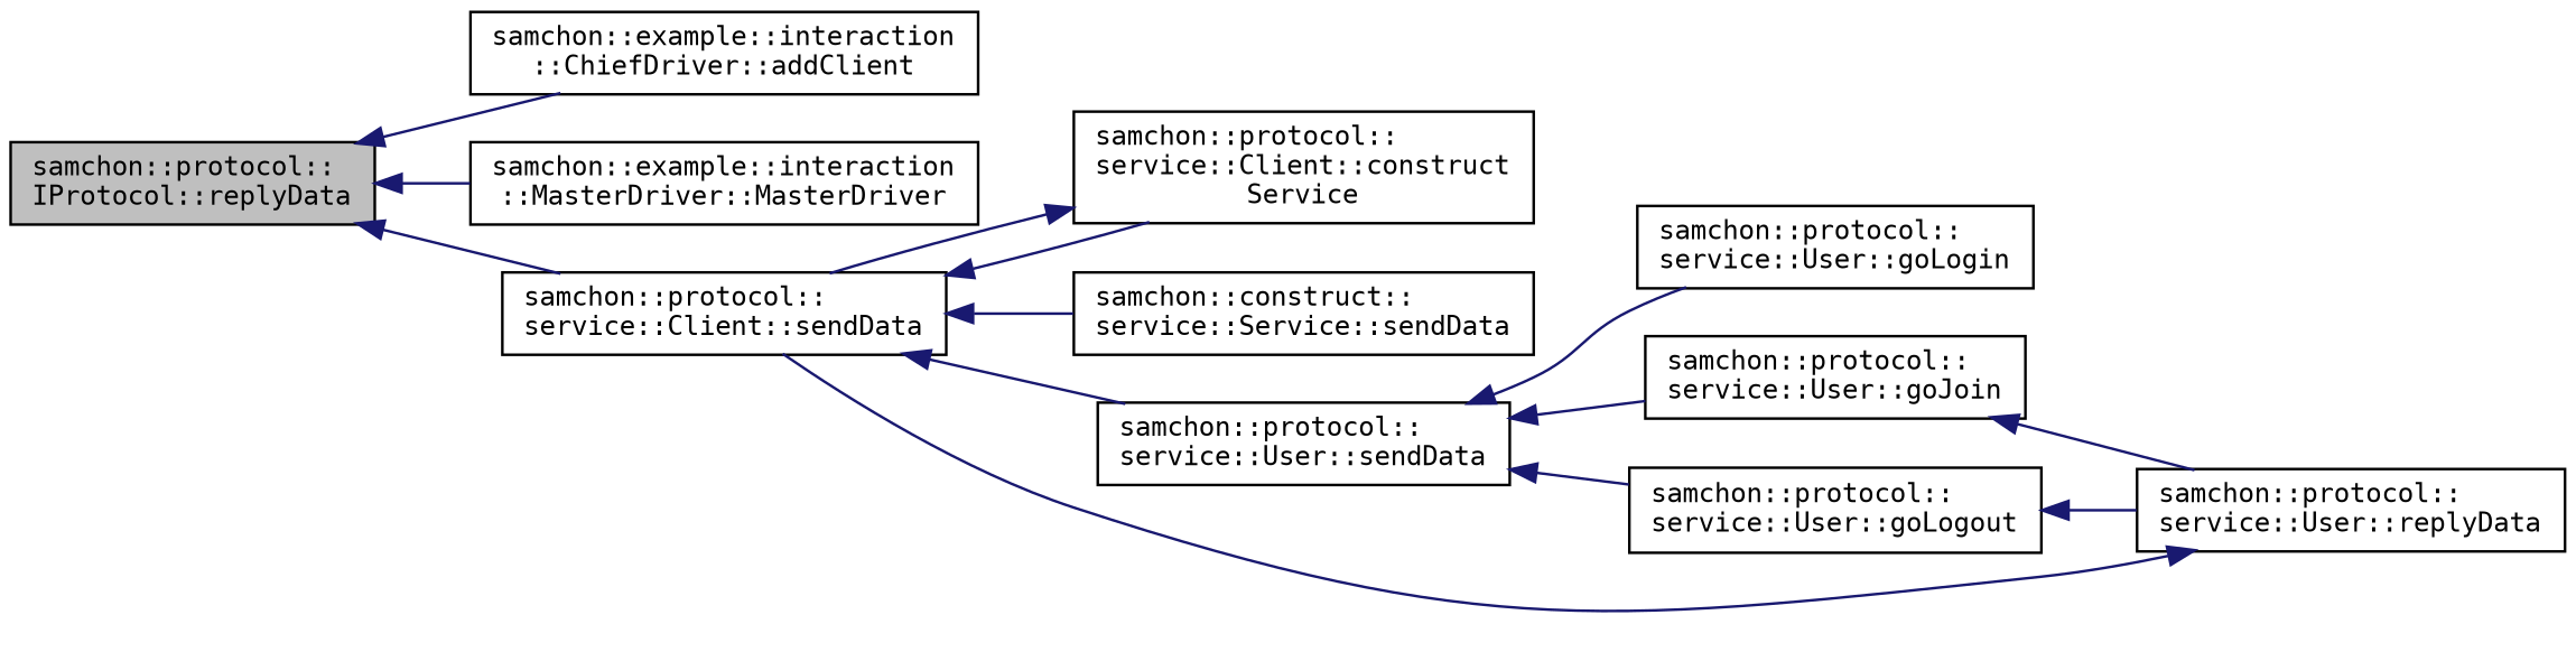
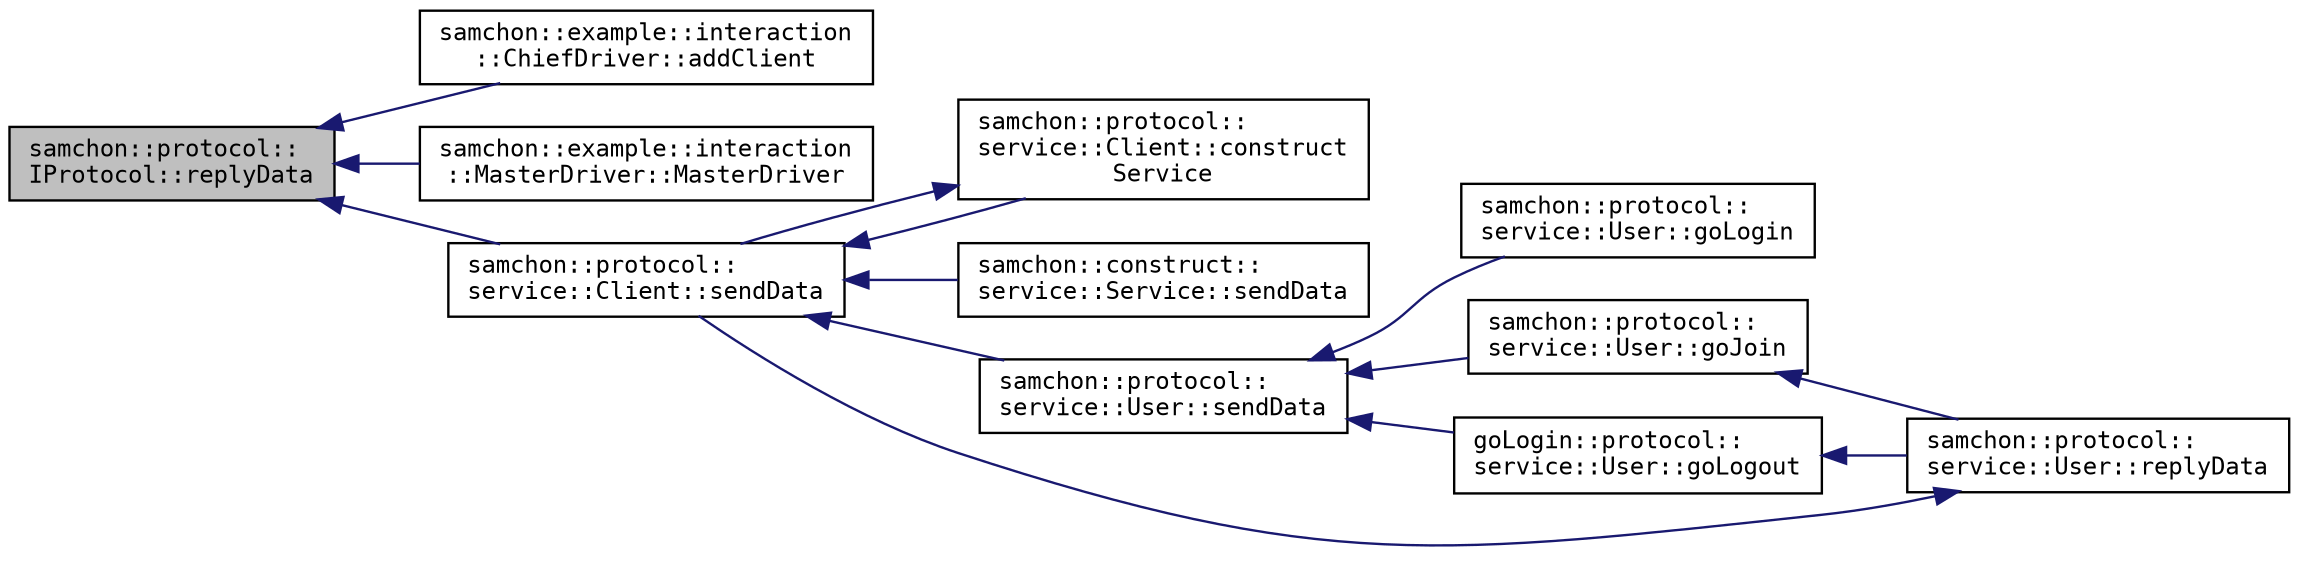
  digraph {
    fontname="DejaVu Sans Mono"
    rankdir=LR
    node [color=black fillcolor=white fontname="DejaVu Sans Mono" fontsize=10 shape=record style=filled]
    edge [color=midnightblue dir=back fontname="DejaVu Sans Mono" fontsize=10 labelfontname=Helvetica labelfontsize=10 style=solid]
    n1 [fillcolor=grey75 fontcolor=black height=0.2 label="samchon::protocol::\lIProtocol::replyData" width=0.4]
    n2 [height=0.2 label="samchon::example::interaction\l::ChiefDriver::addClient" width=0.4]
    n3 [height=0.2 label="samchon::example::interaction\l::MasterDriver::MasterDriver" width=0.4]
    n4 [height=0.2 label="samchon::protocol::\lservice::Client::sendData" width=0.4]
    n5 [height=0.2 label="samchon::protocol::\lservice::Client::construct\lService" width=0.4]
    n6 [height=0.2 label="samchon::construct::\lservice::Service::sendData" width=0.4]
    n7 [height=0.2 label="samchon::protocol::\lservice::User::sendData" width=0.4]
    n8 [height=0.2 label="samchon::protocol::\lservice::User::goLogin" width=0.4]
    n9 [height=0.2 label="samchon::protocol::\lservice::User::goJoin" width=0.4]
-   n10 [height=0.2 label="samchon::protocol::\lservice::User::goLogout" width=0.4]
+   n10 [height=0.2 label="goLogin::protocol::\lservice::User::goLogout" width=0.4]
    n11 [height=0.2 label="samchon::protocol::\lservice::User::replyData" width=0.4]
    n1 -> n2
    n1 -> n3
    n1 -> n4
    n4 -> n5
    n4 -> n6
    n4 -> n7
    n5 -> n4
    n7 -> n8
    n7 -> n9
    n7 -> n10
    n9 -> n11
    n10 -> n11
    n11 -> n4
  }
